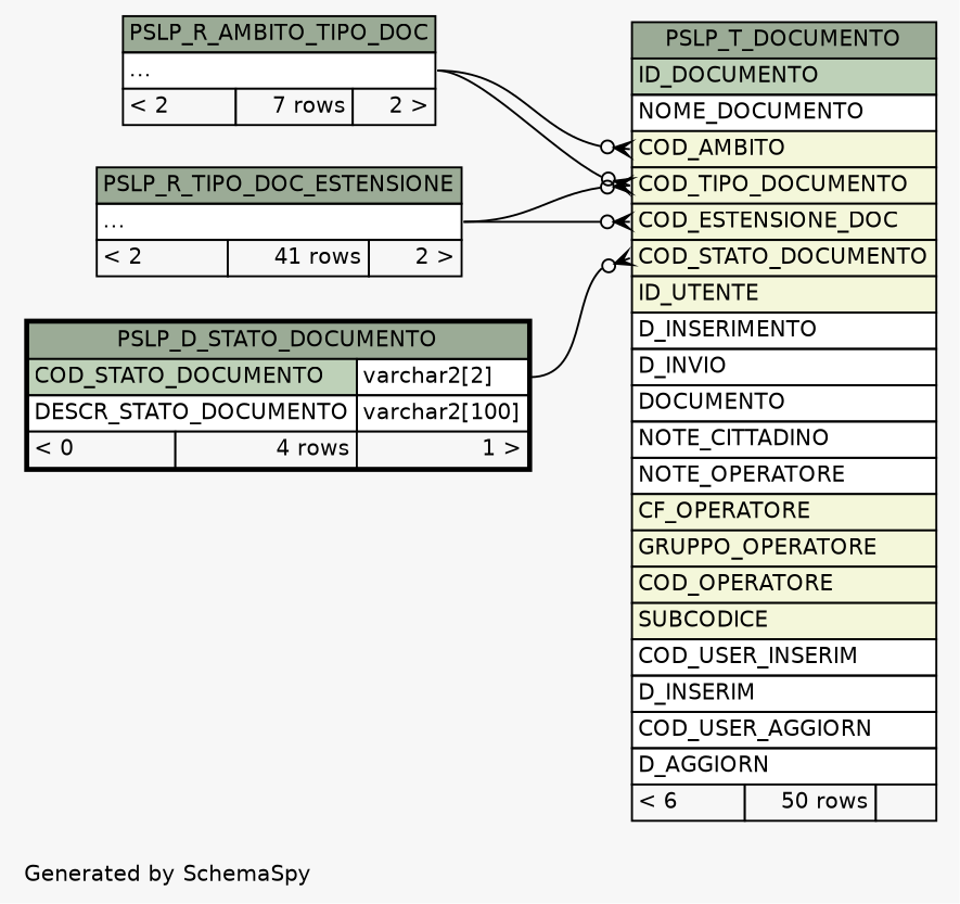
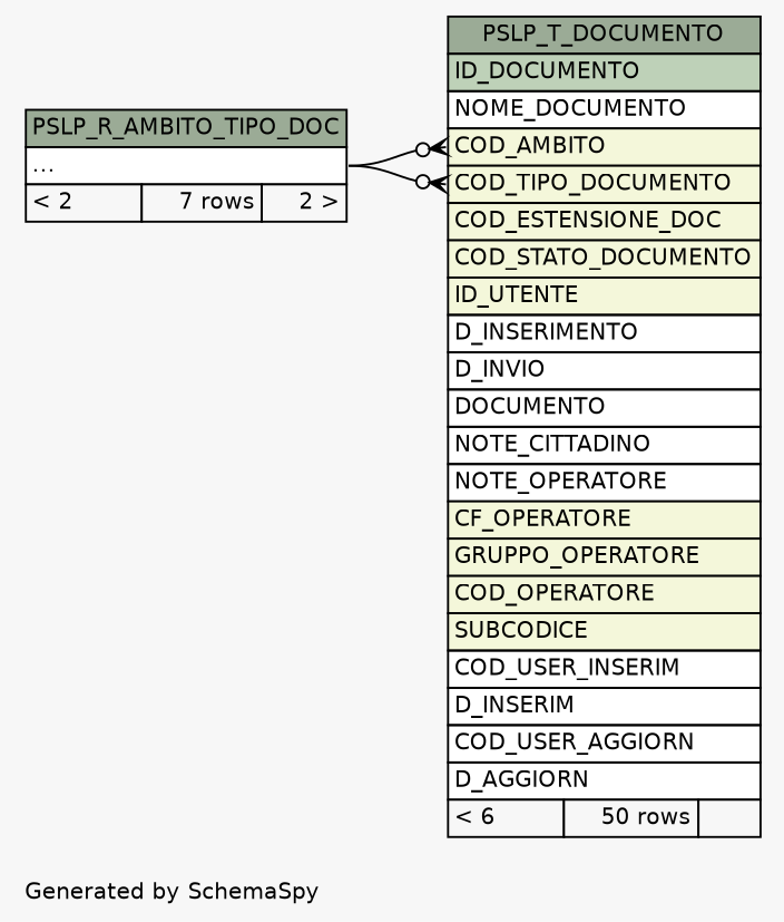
  digraph {
    bgcolor="#f7f7f7"
    fontname=Helvetica
    fontsize=11
    label="\nGenerated by SchemaSpy"
    labeljust=l
    nodesep=0.18
    rankdir=RL
    ranksep=0.46
    node [fontname=Helvetica fontsize=11 shape=plaintext]
    edge [arrowhead=none arrowsize=0.8 arrowtail=crowodot dir=back headport="elipses:e" tailport="COD_TIPO_DOCUMENTO:w"]
    n1 [label=<     <TABLE BORDER="0" CELLBORDER="1" CELLSPACING="0" BGCOLOR="#ffffff">       <TR><TD COLSPAN="3" BGCOLOR="#9bab96" ALIGN="CENTER">PSLP_T_DOCUMENTO</TD></TR>       <TR><TD PORT="ID_DOCUMENTO" COLSPAN="3" BGCOLOR="#bed1b8" ALIGN="LEFT">ID_DOCUMENTO</TD></TR>       <TR><TD PORT="NOME_DOCUMENTO" COLSPAN="3" ALIGN="LEFT">NOME_DOCUMENTO</TD></TR>       <TR><TD PORT="COD_AMBITO" COLSPAN="3" BGCOLOR="#f4f7da" ALIGN="LEFT">COD_AMBITO</TD></TR>       <TR><TD PORT="COD_TIPO_DOCUMENTO" COLSPAN="3" BGCOLOR="#f4f7da" ALIGN="LEFT">COD_TIPO_DOCUMENTO</TD></TR>       <TR><TD PORT="COD_ESTENSIONE_DOC" COLSPAN="3" BGCOLOR="#f4f7da" ALIGN="LEFT">COD_ESTENSIONE_DOC</TD></TR>       <TR><TD PORT="COD_STATO_DOCUMENTO" COLSPAN="3" BGCOLOR="#f4f7da" ALIGN="LEFT">COD_STATO_DOCUMENTO</TD></TR>       <TR><TD PORT="ID_UTENTE" COLSPAN="3" BGCOLOR="#f4f7da" ALIGN="LEFT">ID_UTENTE</TD></TR>       <TR><TD PORT="D_INSERIMENTO" COLSPAN="3" ALIGN="LEFT">D_INSERIMENTO</TD></TR>       <TR><TD PORT="D_INVIO" COLSPAN="3" ALIGN="LEFT">D_INVIO</TD></TR>       <TR><TD PORT="DOCUMENTO" COLSPAN="3" ALIGN="LEFT">DOCUMENTO</TD></TR>       <TR><TD PORT="NOTE_CITTADINO" COLSPAN="3" ALIGN="LEFT">NOTE_CITTADINO</TD></TR>       <TR><TD PORT="NOTE_OPERATORE" COLSPAN="3" ALIGN="LEFT">NOTE_OPERATORE</TD></TR>       <TR><TD PORT="CF_OPERATORE" COLSPAN="3" BGCOLOR="#f4f7da" ALIGN="LEFT">CF_OPERATORE</TD></TR>       <TR><TD PORT="GRUPPO_OPERATORE" COLSPAN="3" BGCOLOR="#f4f7da" ALIGN="LEFT">GRUPPO_OPERATORE</TD></TR>       <TR><TD PORT="COD_OPERATORE" COLSPAN="3" BGCOLOR="#f4f7da" ALIGN="LEFT">COD_OPERATORE</TD></TR>       <TR><TD PORT="SUBCODICE" COLSPAN="3" BGCOLOR="#f4f7da" ALIGN="LEFT">SUBCODICE</TD></TR>       <TR><TD PORT="COD_USER_INSERIM" COLSPAN="3" ALIGN="LEFT">COD_USER_INSERIM</TD></TR>       <TR><TD PORT="D_INSERIM" COLSPAN="3" ALIGN="LEFT">D_INSERIM</TD></TR>       <TR><TD PORT="COD_USER_AGGIORN" COLSPAN="3" ALIGN="LEFT">COD_USER_AGGIORN</TD></TR>       <TR><TD PORT="D_AGGIORN" COLSPAN="3" ALIGN="LEFT">D_AGGIORN</TD></TR>       <TR><TD ALIGN="LEFT" BGCOLOR="#f7f7f7">&lt; 6</TD><TD ALIGN="RIGHT" BGCOLOR="#f7f7f7">50 rows</TD><TD ALIGN="RIGHT" BGCOLOR="#f7f7f7">  </TD></TR>     </TABLE>>]
    n2 [label=<     <TABLE BORDER="0" CELLBORDER="1" CELLSPACING="0" BGCOLOR="#ffffff">       <TR><TD COLSPAN="3" BGCOLOR="#9bab96" ALIGN="CENTER">PSLP_R_AMBITO_TIPO_DOC</TD></TR>       <TR><TD PORT="elipses" COLSPAN="3" ALIGN="LEFT">...</TD></TR>       <TR><TD ALIGN="LEFT" BGCOLOR="#f7f7f7">&lt; 2</TD><TD ALIGN="RIGHT" BGCOLOR="#f7f7f7">7 rows</TD><TD ALIGN="RIGHT" BGCOLOR="#f7f7f7">2 &gt;</TD></TR>     </TABLE>>]
-   n3 [label=<     <TABLE BORDER="0" CELLBORDER="1" CELLSPACING="0" BGCOLOR="#ffffff">       <TR><TD COLSPAN="3" BGCOLOR="#9bab96" ALIGN="CENTER">PSLP_R_TIPO_DOC_ESTENSIONE</TD></TR>       <TR><TD PORT="elipses" COLSPAN="3" ALIGN="LEFT">...</TD></TR>       <TR><TD ALIGN="LEFT" BGCOLOR="#f7f7f7">&lt; 2</TD><TD ALIGN="RIGHT" BGCOLOR="#f7f7f7">41 rows</TD><TD ALIGN="RIGHT" BGCOLOR="#f7f7f7">2 &gt;</TD></TR>     </TABLE>>]
-   n4 [label=<     <TABLE BORDER="2" CELLBORDER="1" CELLSPACING="0" BGCOLOR="#ffffff">       <TR><TD COLSPAN="3" BGCOLOR="#9bab96" ALIGN="CENTER">PSLP_D_STATO_DOCUMENTO</TD></TR>       <TR><TD PORT="COD_STATO_DOCUMENTO" COLSPAN="2" BGCOLOR="#bed1b8" ALIGN="LEFT">COD_STATO_DOCUMENTO</TD><TD PORT="COD_STATO_DOCUMENTO.type" ALIGN="LEFT">varchar2[2]</TD></TR>       <TR><TD PORT="DESCR_STATO_DOCUMENTO" COLSPAN="2" ALIGN="LEFT">DESCR_STATO_DOCUMENTO</TD><TD PORT="DESCR_STATO_DOCUMENTO.type" ALIGN="LEFT">varchar2[100]</TD></TR>       <TR><TD ALIGN="LEFT" BGCOLOR="#f7f7f7">&lt; 0</TD><TD ALIGN="RIGHT" BGCOLOR="#f7f7f7">4 rows</TD><TD ALIGN="RIGHT" BGCOLOR="#f7f7f7">1 &gt;</TD></TR>     </TABLE>>]
    n1 -> n2 [tailport="COD_AMBITO:w"]
    n1 -> n2
-   n1 -> n3 [tailport="COD_ESTENSIONE_DOC:w"]
-   n1 -> n3
-   n1 -> n4 [headport="COD_STATO_DOCUMENTO.type:e" tailport="COD_STATO_DOCUMENTO:w"]
  }
